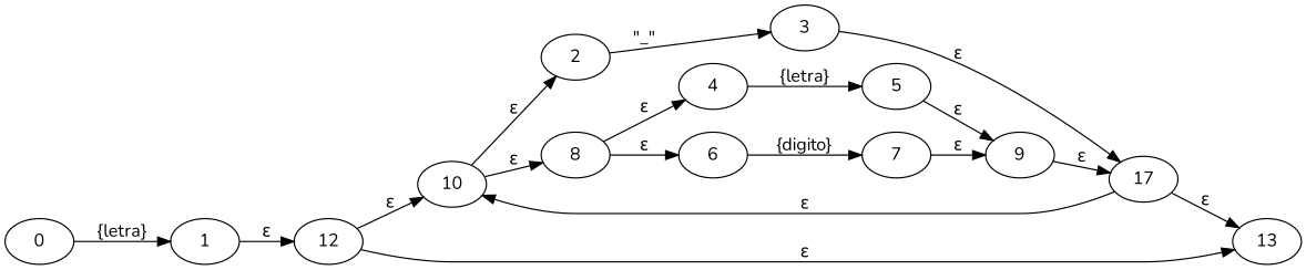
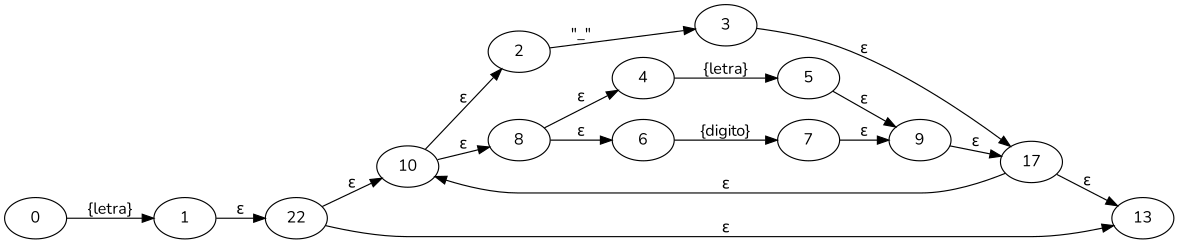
  digraph {
    fontname=Nunito
    rankdir=LR
    node [fontname=Nunito]
    edge [fontname=Nunito]
    0
    1
-   12
+   12 [label=22]
    10
    13
    2
    3
    n8 [label=17]
    4
    5
    9
    6
    7
    8
    0 -> 1 [label="{letra}"]
    1 -> 12 [label="ε"]
    12 -> 10 [label="ε"]
    12 -> 13 [label="ε"]
    10 -> 2 [label="ε"]
    10 -> 8 [label="ε"]
    2 -> 3 [label="\"_\""]
    3 -> n8 [label="ε"]
    n8 -> 10 [label="ε"]
    n8 -> 13 [label="ε"]
    4 -> 5 [label="{letra}"]
    5 -> 9 [label="ε"]
    9 -> n8 [label="ε"]
    6 -> 7 [label="{digito}"]
    7 -> 9 [label="ε"]
    8 -> 4 [label="ε"]
    8 -> 6 [label="ε"]
  }
